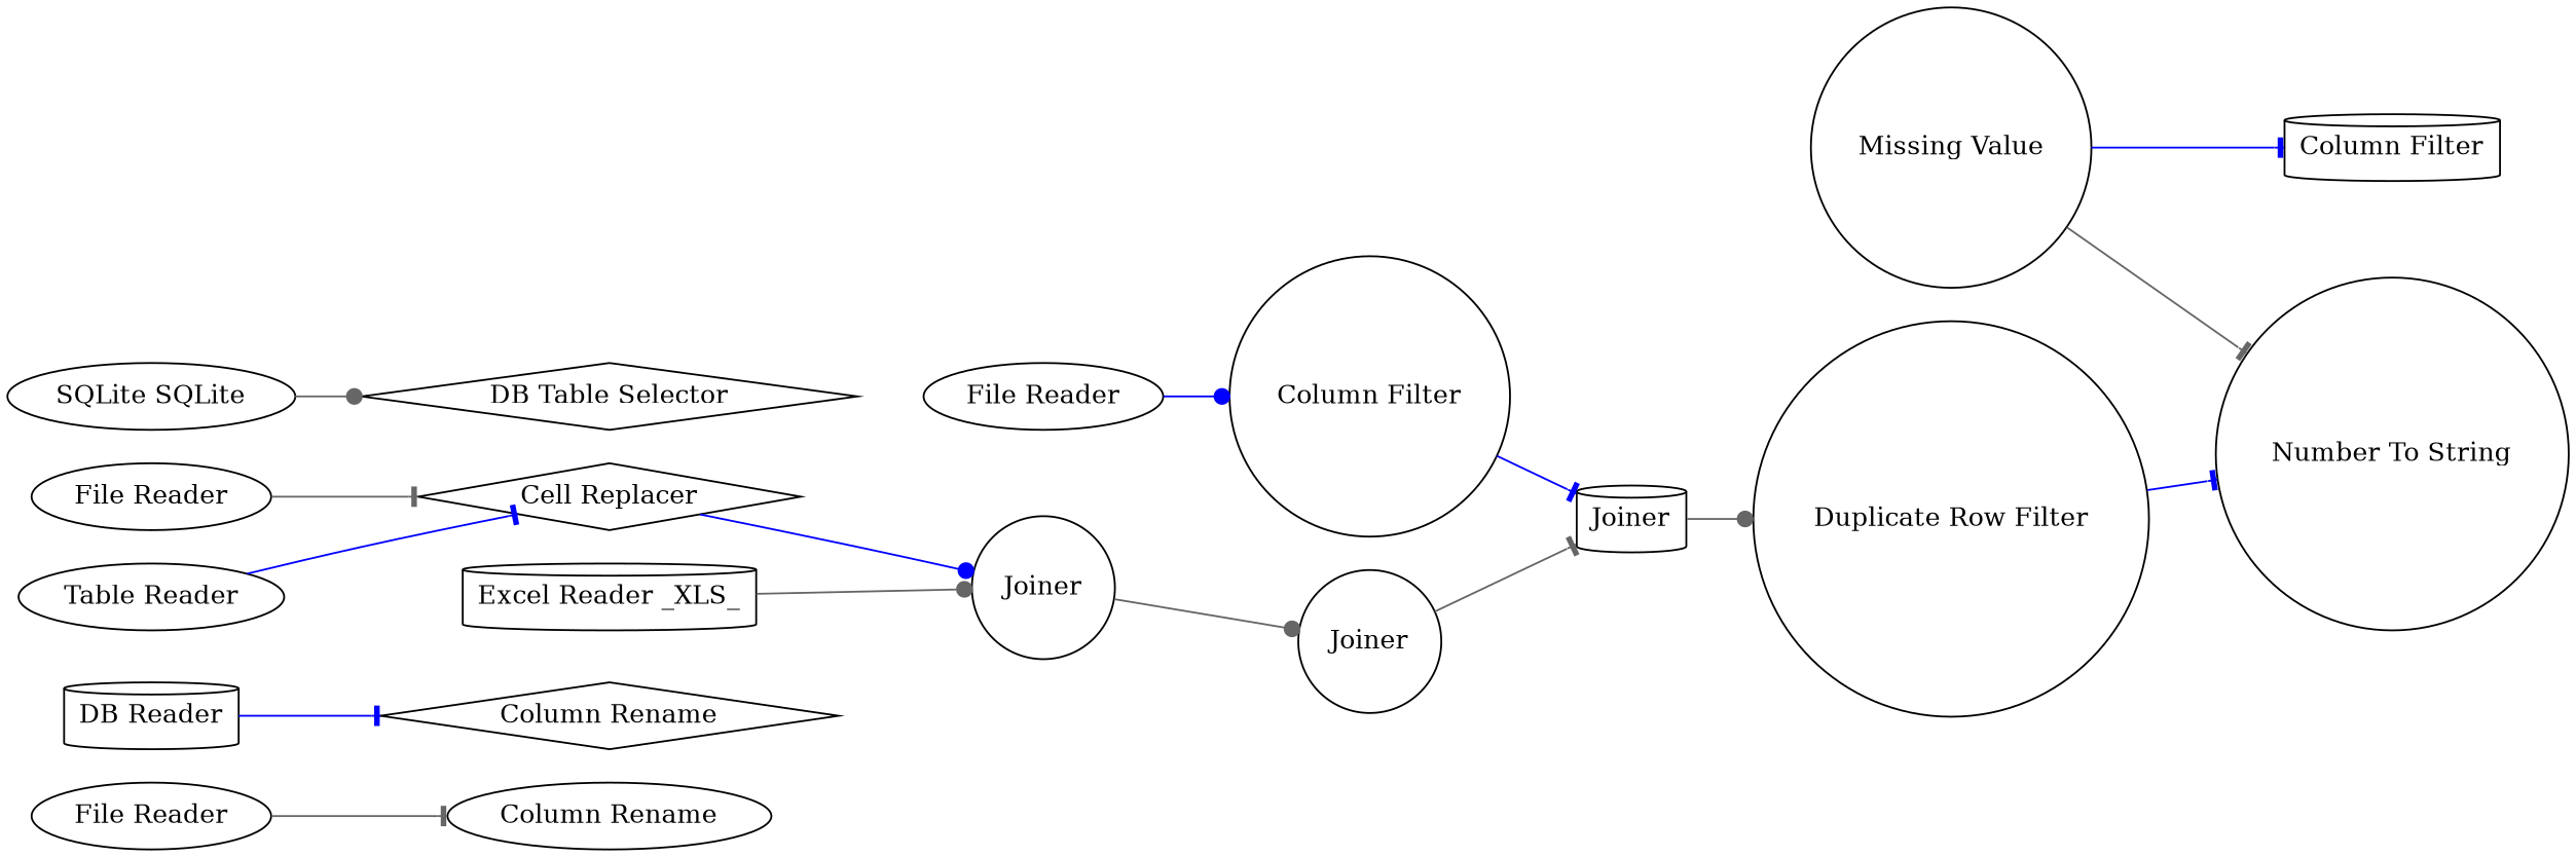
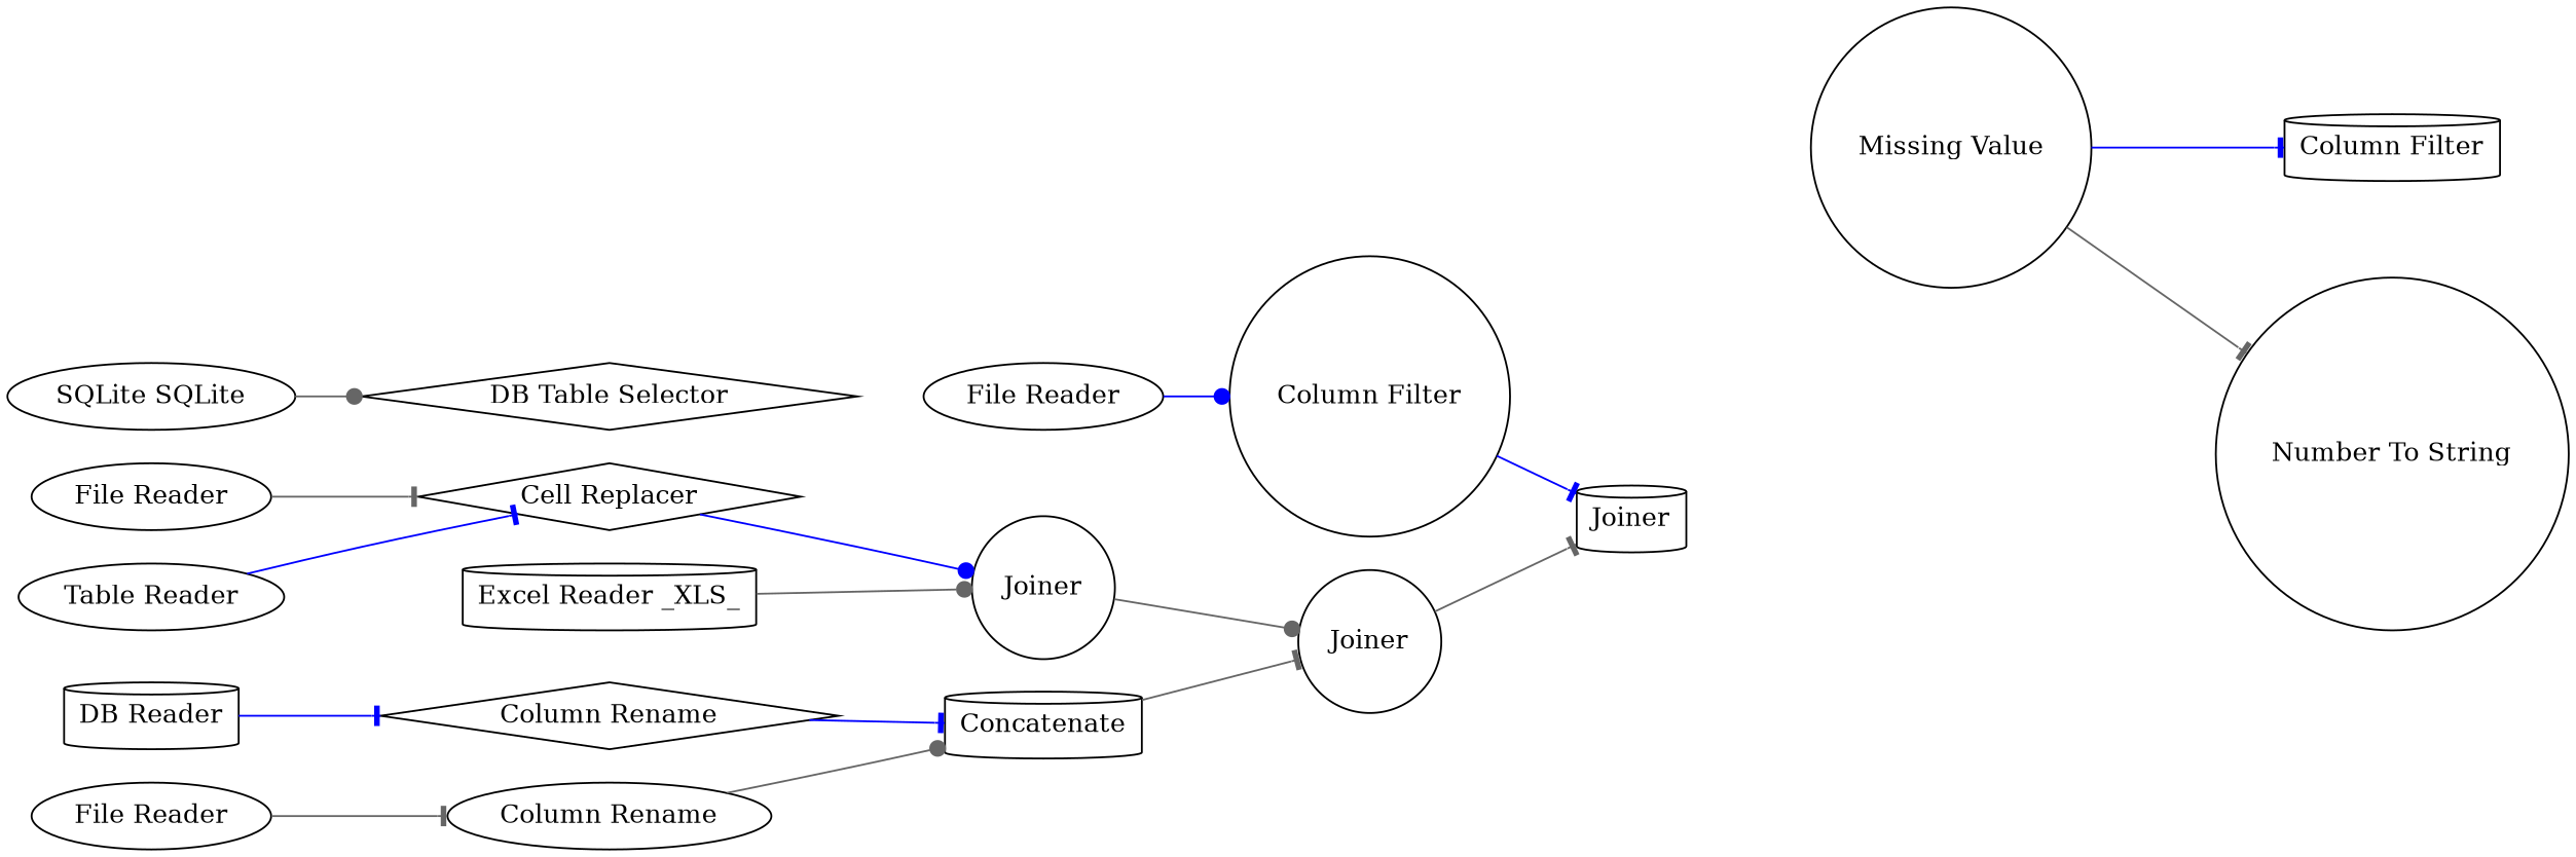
  digraph {
    rankdir=LR
    node [shape=circle]
    edge [arrowhead=tee color=gray40]
+   n1 [label=Concatenate shape=cylinder]
    n2 [label=Joiner]
    n3 [label=Joiner shape=cylinder]
-   n4 [label="Duplicate Row Filter"]
    n5 [label="Column Rename" shape=diamond]
    n6 [label="Missing Value"]
    n7 [label="Column Filter" shape=cylinder]
    n8 [label="Number To String"]
    n9 [label="Cell Replacer" shape=diamond]
    n10 [label=Joiner]
    n11 [label="File Reader" shape=ellipse]
    n12 [label="Column Filter"]
    n13 [label="DB Table Selector" shape=diamond]
    n14 [label="DB Reader" shape=cylinder]
    n15 [label="File Reader" shape=ellipse]
    n16 [label="File Reader" shape=ellipse]
    n17 [label="Column Rename" shape=ellipse]
    n18 [label="Table Reader" shape=ellipse]
    n19 [label="Excel Reader _XLS_" shape=cylinder]
    n20 [label="SQLite SQLite" shape=ellipse]
+   n1 -> n2
    n2 -> n3
-   n3 -> n4 [arrowhead=dot]
-   n4 -> n8 [color=blue]
+   n5 -> n1 [color=blue]
    n6 -> n7 [color=blue]
    n6 -> n8
    n9 -> n10 [arrowhead=dot color=blue]
    n10 -> n2 [arrowhead=dot]
    n11 -> n12 [arrowhead=dot color=blue]
    n12 -> n3 [color=blue]
    n14 -> n5 [color=blue]
    n15 -> n9
    n16 -> n17
+   n17 -> n1 [arrowhead=dot]
    n18 -> n9 [color=blue]
    n19 -> n10 [arrowhead=dot]
    n20 -> n13 [arrowhead=dot]
  }
